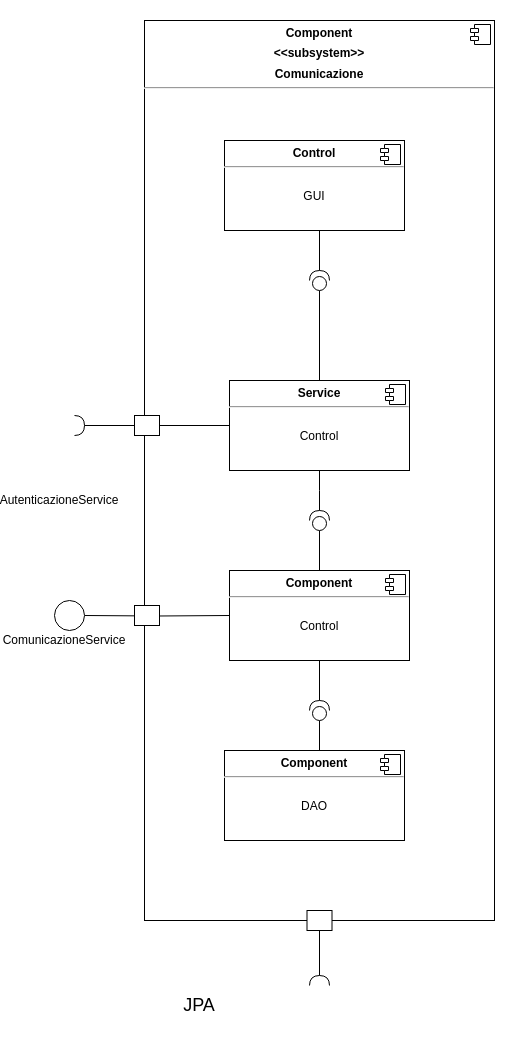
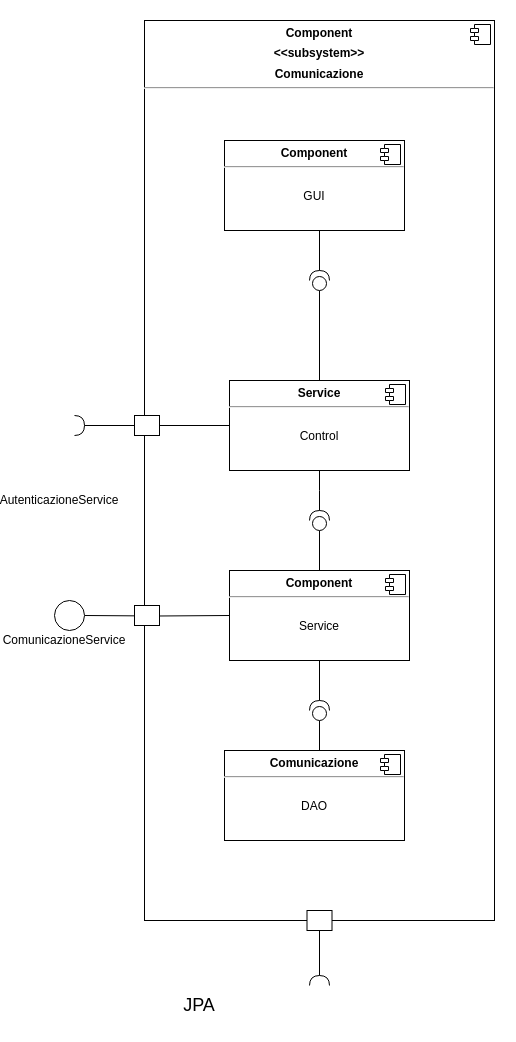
  <mxCell id="0" />
  <mxCell id="1" parent="0" />
  <mxCell id="2" value="&lt;p style=&quot;margin: 0px ; margin-top: 6px ; text-align: center&quot;&gt;&lt;b&gt;Component&lt;/b&gt;&lt;/p&gt;&lt;p style=&quot;margin: 0px ; margin-top: 6px ; text-align: center&quot;&gt;&lt;b&gt;&amp;lt;&amp;lt;subsystem&amp;gt;&amp;gt;&lt;/b&gt;&lt;/p&gt;&lt;p style=&quot;margin: 0px ; margin-top: 6px ; text-align: center&quot;&gt;&lt;b&gt;Comunicazione&lt;/b&gt;&lt;/p&gt;&lt;hr&gt;&lt;p style=&quot;margin: 0px ; margin-left: 8px&quot;&gt;&lt;br&gt;&lt;/p&gt;" style="align=left;overflow=fill;html=1;dropTarget=0;" parent="1" vertex="1"><mxGeometry x="135" y="20" width="350" height="900" as="geometry" /></mxCell>
  <mxCell id="3" value="" style="shape=component;jettyWidth=8;jettyHeight=4;" parent="2" vertex="1"><mxGeometry x="1" width="20" height="20" relative="1" as="geometry"><mxPoint x="-24" y="4" as="offset" /></mxGeometry></mxCell>
- <mxCell id="4" value="&lt;p style=&quot;margin:0px;margin-top:6px;text-align:center;&quot;&gt;&lt;b&gt;Component&lt;/b&gt;&lt;/p&gt;&lt;hr&gt;&lt;p style=&quot;margin:0px;margin-left:8px;&quot;&gt;&lt;br&gt;&lt;/p&gt;&lt;p style=&quot;margin:0px;margin-left:8px;&quot;&gt;&lt;/p&gt;&lt;div style=&quot;text-align: center;&quot;&gt;Control&lt;/div&gt;&lt;p&gt;&lt;/p&gt;" style="align=left;overflow=fill;html=1;dropTarget=0;" parent="1" vertex="1"><mxGeometry x="220" y="570" width="180" height="90" as="geometry" /></mxCell>
+ <mxCell id="4" value="&lt;p style=&quot;margin:0px;margin-top:6px;text-align:center;&quot;&gt;&lt;b&gt;Component&lt;/b&gt;&lt;/p&gt;&lt;hr&gt;&lt;p style=&quot;margin:0px;margin-left:8px;&quot;&gt;&lt;br&gt;&lt;/p&gt;&lt;p style=&quot;margin:0px;margin-left:8px;&quot;&gt;&lt;/p&gt;&lt;div style=&quot;text-align: center;&quot;&gt;Service&lt;/div&gt;&lt;p&gt;&lt;/p&gt;" style="align=left;overflow=fill;html=1;dropTarget=0;" parent="1" vertex="1"><mxGeometry x="220" y="570" width="180" height="90" as="geometry" /></mxCell>
  <mxCell id="5" value="" style="shape=component;jettyWidth=8;jettyHeight=4;" parent="4" vertex="1"><mxGeometry x="1" width="20" height="20" relative="1" as="geometry"><mxPoint x="-24" y="4" as="offset" /></mxGeometry></mxCell>
  <mxCell id="6" value="&lt;p style=&quot;margin:0px;margin-top:6px;text-align:center;&quot;&gt;&lt;b&gt;Service&lt;/b&gt;&lt;/p&gt;&lt;hr&gt;&lt;p style=&quot;margin:0px;margin-left:8px;&quot;&gt;&lt;/p&gt;&lt;div style=&quot;text-align: center;&quot;&gt;&lt;br&gt;&lt;/div&gt;&lt;div style=&quot;text-align: center;&quot;&gt;Control&lt;/div&gt;&lt;p&gt;&lt;/p&gt;" style="align=left;overflow=fill;html=1;dropTarget=0;" parent="1" vertex="1"><mxGeometry x="220" y="380" width="180" height="90" as="geometry" /></mxCell>
  <mxCell id="7" value="" style="shape=component;jettyWidth=8;jettyHeight=4;" parent="6" vertex="1"><mxGeometry x="1" width="20" height="20" relative="1" as="geometry"><mxPoint x="-24" y="4" as="offset" /></mxGeometry></mxCell>
- <mxCell id="8" value="&lt;p style=&quot;margin:0px;margin-top:6px;text-align:center;&quot;&gt;&lt;b&gt;Control&lt;/b&gt;&lt;/p&gt;&lt;hr&gt;&lt;p style=&quot;margin:0px;margin-left:8px;&quot;&gt;&lt;/p&gt;&lt;div style=&quot;text-align: center;&quot;&gt;&lt;br&gt;&lt;/div&gt;&lt;div style=&quot;text-align: center;&quot;&gt;GUI&lt;/div&gt;&lt;p&gt;&lt;/p&gt;" style="align=left;overflow=fill;html=1;dropTarget=0;" parent="1" vertex="1"><mxGeometry x="215" y="140" width="180" height="90" as="geometry" /></mxCell>
+ <mxCell id="8" value="&lt;p style=&quot;margin:0px;margin-top:6px;text-align:center;&quot;&gt;&lt;b&gt;Component&lt;/b&gt;&lt;/p&gt;&lt;hr&gt;&lt;p style=&quot;margin:0px;margin-left:8px;&quot;&gt;&lt;/p&gt;&lt;div style=&quot;text-align: center;&quot;&gt;&lt;br&gt;&lt;/div&gt;&lt;div style=&quot;text-align: center;&quot;&gt;GUI&lt;/div&gt;&lt;p&gt;&lt;/p&gt;" style="align=left;overflow=fill;html=1;dropTarget=0;" parent="1" vertex="1"><mxGeometry x="215" y="140" width="180" height="90" as="geometry" /></mxCell>
  <mxCell id="9" value="" style="shape=component;jettyWidth=8;jettyHeight=4;" parent="8" vertex="1"><mxGeometry x="1" width="20" height="20" relative="1" as="geometry"><mxPoint x="-24" y="4" as="offset" /></mxGeometry></mxCell>
- <mxCell id="10" value="&lt;p style=&quot;margin:0px;margin-top:6px;text-align:center;&quot;&gt;&lt;b&gt;Component&lt;/b&gt;&lt;/p&gt;&lt;hr&gt;&lt;p style=&quot;margin:0px;margin-left:8px;&quot;&gt;&lt;br&gt;&lt;/p&gt;&lt;p style=&quot;margin:0px;margin-left:8px;&quot;&gt;&lt;/p&gt;&lt;div style=&quot;text-align: center;&quot;&gt;DAO&lt;/div&gt;&lt;p&gt;&lt;/p&gt;" style="align=left;overflow=fill;html=1;dropTarget=0;" parent="1" vertex="1"><mxGeometry x="215" y="750" width="180" height="90" as="geometry" /></mxCell>
+ <mxCell id="10" value="&lt;p style=&quot;margin:0px;margin-top:6px;text-align:center;&quot;&gt;&lt;b&gt;Comunicazione&lt;/b&gt;&lt;/p&gt;&lt;hr&gt;&lt;p style=&quot;margin:0px;margin-left:8px;&quot;&gt;&lt;br&gt;&lt;/p&gt;&lt;p style=&quot;margin:0px;margin-left:8px;&quot;&gt;&lt;/p&gt;&lt;div style=&quot;text-align: center;&quot;&gt;DAO&lt;/div&gt;&lt;p&gt;&lt;/p&gt;" style="align=left;overflow=fill;html=1;dropTarget=0;" parent="1" vertex="1"><mxGeometry x="215" y="750" width="180" height="90" as="geometry" /></mxCell>
  <mxCell id="11" value="" style="shape=component;jettyWidth=8;jettyHeight=4;" parent="10" vertex="1"><mxGeometry x="1" width="20" height="20" relative="1" as="geometry"><mxPoint x="-24" y="4" as="offset" /></mxGeometry></mxCell>
  <mxCell id="12" value="JPA" style="text;html=1;strokeColor=none;fillColor=none;align=center;verticalAlign=middle;whiteSpace=wrap;rounded=0;fontSize=18;" parent="1" vertex="1"><mxGeometry x="160" y="990" width="60" height="30" as="geometry" /></mxCell>
  <mxCell id="13" style="edgeStyle=orthogonalEdgeStyle;rounded=0;orthogonalLoop=1;jettySize=auto;html=1;exitX=1;exitY=0.5;exitDx=0;exitDy=0;exitPerimeter=0;endArrow=none;endFill=0;" parent="1" source="15" target="4" edge="1"><mxGeometry relative="1" as="geometry" /></mxCell>
  <mxCell id="14" style="edgeStyle=orthogonalEdgeStyle;rounded=0;orthogonalLoop=1;jettySize=auto;html=1;exitX=0;exitY=0.5;exitDx=0;exitDy=0;exitPerimeter=0;entryX=0.5;entryY=0;entryDx=0;entryDy=0;endArrow=none;endFill=0;" parent="1" source="15" target="10" edge="1"><mxGeometry relative="1" as="geometry"><Array as="points"><mxPoint x="310" y="750" /></Array></mxGeometry></mxCell>
  <mxCell id="15" value="" style="shape=providedRequiredInterface;html=1;verticalLabelPosition=bottom;sketch=0;direction=south;rotation=-180;" parent="1" vertex="1"><mxGeometry x="300" y="700" width="20" height="20" as="geometry" /></mxCell>
  <mxCell id="16" style="edgeStyle=orthogonalEdgeStyle;rounded=0;orthogonalLoop=1;jettySize=auto;html=1;exitX=1;exitY=0.5;exitDx=0;exitDy=0;exitPerimeter=0;endArrow=none;endFill=0;" parent="1" source="18" edge="1"><mxGeometry relative="1" as="geometry"><mxPoint x="310" y="470" as="targetPoint" /></mxGeometry></mxCell>
  <mxCell id="17" style="edgeStyle=orthogonalEdgeStyle;rounded=0;orthogonalLoop=1;jettySize=auto;html=1;exitX=0;exitY=0.5;exitDx=0;exitDy=0;exitPerimeter=0;entryX=0.5;entryY=0;entryDx=0;entryDy=0;endArrow=none;endFill=0;" parent="1" source="18" target="4" edge="1"><mxGeometry relative="1" as="geometry"><mxPoint x="305" y="560" as="targetPoint" /><Array as="points" /></mxGeometry></mxCell>
  <mxCell id="18" value="" style="shape=providedRequiredInterface;html=1;verticalLabelPosition=bottom;sketch=0;direction=south;rotation=-180;" parent="1" vertex="1"><mxGeometry x="300" y="510" width="20" height="20" as="geometry" /></mxCell>
  <mxCell id="19" style="edgeStyle=orthogonalEdgeStyle;rounded=0;orthogonalLoop=1;jettySize=auto;html=1;exitX=1;exitY=0.5;exitDx=0;exitDy=0;exitPerimeter=0;endArrow=none;endFill=0;" parent="1" source="21" edge="1"><mxGeometry relative="1" as="geometry"><mxPoint x="305" y="230" as="targetPoint" /><Array as="points"><mxPoint x="310" y="230" /></Array></mxGeometry></mxCell>
  <mxCell id="20" style="edgeStyle=orthogonalEdgeStyle;rounded=0;orthogonalLoop=1;jettySize=auto;html=1;exitX=0;exitY=0.5;exitDx=0;exitDy=0;exitPerimeter=0;endArrow=none;endFill=0;entryX=0.5;entryY=0;entryDx=0;entryDy=0;" parent="1" source="21" target="6" edge="1"><mxGeometry relative="1" as="geometry"><mxPoint x="305" y="320" as="targetPoint" /><Array as="points"><mxPoint x="310" y="290" /></Array></mxGeometry></mxCell>
  <mxCell id="21" value="" style="shape=providedRequiredInterface;html=1;verticalLabelPosition=bottom;sketch=0;direction=south;rotation=-180;" parent="1" vertex="1"><mxGeometry x="300" y="270" width="20" height="20" as="geometry" /></mxCell>
  <mxCell id="22" style="edgeStyle=orthogonalEdgeStyle;rounded=0;orthogonalLoop=1;jettySize=auto;html=1;exitX=1;exitY=0.5;exitDx=0;exitDy=0;exitPerimeter=0;entryX=0.5;entryY=1;entryDx=0;entryDy=0;fontSize=18;endArrow=none;endFill=0;startArrow=none;" parent="1" source="24" target="2" edge="1"><mxGeometry relative="1" as="geometry" /></mxCell>
  <mxCell id="23" value="" style="shape=requiredInterface;html=1;verticalLabelPosition=bottom;sketch=0;fontSize=18;rotation=-90;" parent="1" vertex="1"><mxGeometry x="305" y="970" width="10" height="20" as="geometry" /></mxCell>
  <mxCell id="24" value="" style="rounded=0;whiteSpace=wrap;html=1;fontSize=18;" parent="1" vertex="1"><mxGeometry x="297.5" y="910" width="25" height="20" as="geometry" /></mxCell>
  <mxCell id="25" value="" style="edgeStyle=orthogonalEdgeStyle;rounded=0;orthogonalLoop=1;jettySize=auto;html=1;exitX=1;exitY=0.5;exitDx=0;exitDy=0;exitPerimeter=0;entryX=0.5;entryY=1;entryDx=0;entryDy=0;fontSize=18;endArrow=none;endFill=0;" parent="1" source="23" target="24" edge="1"><mxGeometry relative="1" as="geometry"><mxPoint x="310" y="975" as="sourcePoint" /><mxPoint x="310" y="920" as="targetPoint" /></mxGeometry></mxCell>
  <mxCell id="26" style="edgeStyle=orthogonalEdgeStyle;rounded=0;orthogonalLoop=1;jettySize=auto;html=1;exitX=1;exitY=0.5;exitDx=0;exitDy=0;exitPerimeter=0;entryX=0;entryY=0.5;entryDx=0;entryDy=0;endArrow=none;endFill=0;startArrow=none;" edge="1" parent="1" source="30" target="6"><mxGeometry relative="1" as="geometry" /></mxCell>
  <mxCell id="27" value="" style="shape=requiredInterface;html=1;verticalLabelPosition=bottom;sketch=0;" vertex="1" parent="1"><mxGeometry x="65" y="415" width="10" height="20" as="geometry" /></mxCell>
  <mxCell id="28" style="edgeStyle=orthogonalEdgeStyle;rounded=0;orthogonalLoop=1;jettySize=auto;html=1;entryX=0;entryY=0.5;entryDx=0;entryDy=0;endArrow=none;endFill=0;" edge="1" parent="1" target="4"><mxGeometry relative="1" as="geometry"><mxPoint x="230" y="435" as="targetPoint" /><mxPoint x="75" y="615" as="sourcePoint" /></mxGeometry></mxCell>
  <mxCell id="29" value="" style="rounded=0;whiteSpace=wrap;html=1;fontSize=18;" vertex="1" parent="1"><mxGeometry x="125" y="605" width="25" height="20" as="geometry" /></mxCell>
  <mxCell id="30" value="" style="rounded=0;whiteSpace=wrap;html=1;fontSize=18;" vertex="1" parent="1"><mxGeometry x="125" y="415" width="25" height="20" as="geometry" /></mxCell>
  <mxCell id="31" value="" style="edgeStyle=orthogonalEdgeStyle;rounded=0;orthogonalLoop=1;jettySize=auto;html=1;exitX=1;exitY=0.5;exitDx=0;exitDy=0;exitPerimeter=0;entryX=0;entryY=0.5;entryDx=0;entryDy=0;endArrow=none;endFill=0;" edge="1" parent="1" source="27" target="30"><mxGeometry relative="1" as="geometry"><mxPoint x="75" y="425" as="sourcePoint" /><mxPoint x="220" y="425" as="targetPoint" /></mxGeometry></mxCell>
  <mxCell id="32" value="AutenticazioneService" style="text;html=1;strokeColor=none;fillColor=none;align=center;verticalAlign=middle;whiteSpace=wrap;rounded=0;" vertex="1" parent="1"><mxGeometry x="20" y="485" width="60" height="30" as="geometry" /></mxCell>
  <mxCell id="33" value="ComunicazioneService" style="text;html=1;strokeColor=none;fillColor=none;align=center;verticalAlign=middle;whiteSpace=wrap;rounded=0;" vertex="1" parent="1"><mxGeometry x="25" y="625" width="60" height="30" as="geometry" /></mxCell>
  <mxCell id="34" value="" style="ellipse;whiteSpace=wrap;html=1;aspect=fixed;" vertex="1" parent="1"><mxGeometry x="45" y="600" width="30" height="30" as="geometry" /></mxCell>
